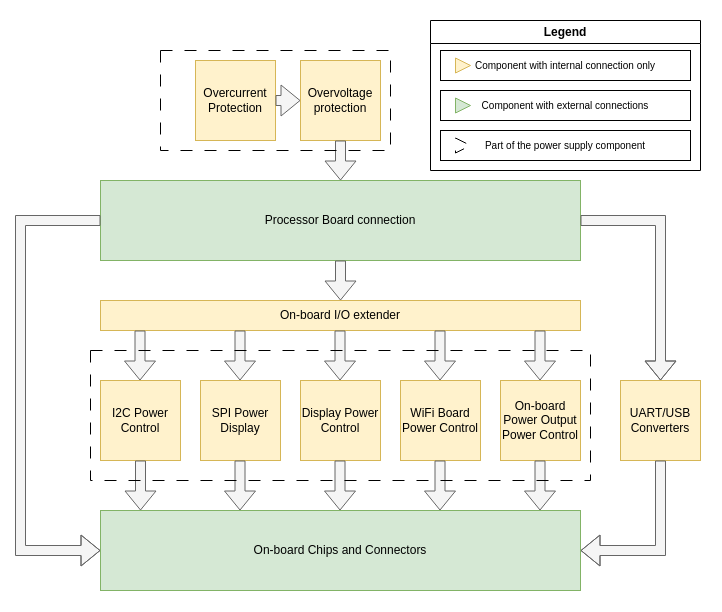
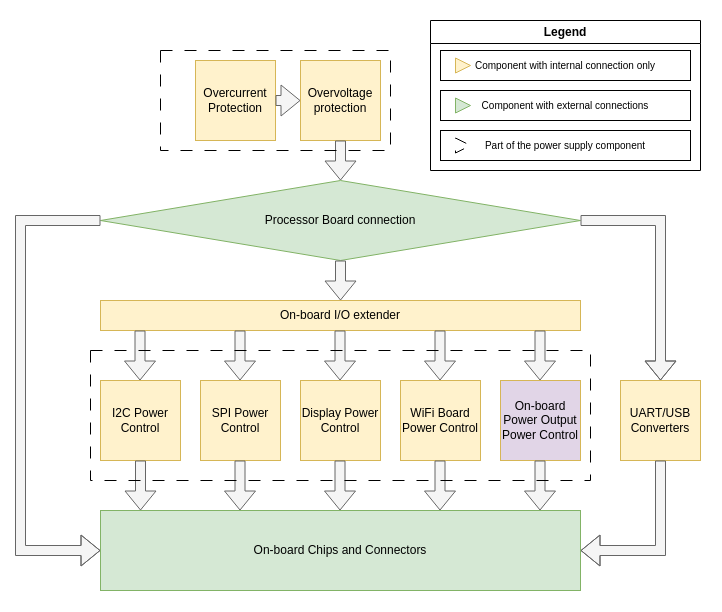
  <mxCell id="0" />
  <mxCell id="1" parent="0" />
- <mxCell id="2" value="Processor Board connection" style="rounded=0;whiteSpace=wrap;html=1;fillColor=#d5e8d4;strokeColor=#82b366;" vertex="1" parent="1"><mxGeometry x="100" y="180" width="480" height="80" as="geometry" /></mxCell>
+ <mxCell id="2" value="Processor Board connection" style="rhombus;whiteSpace=wrap;html=1;fillColor=#d5e8d4;strokeColor=#82b366;" vertex="1" parent="1"><mxGeometry x="100" y="180" width="480" height="80" as="geometry" /></mxCell>
  <mxCell id="3" value="Overcurrent Protection" style="whiteSpace=wrap;html=1;aspect=fixed;fillColor=#fff2cc;strokeColor=#d6b656;" vertex="1" parent="1"><mxGeometry x="195" y="60" width="80" height="80" as="geometry" /></mxCell>
  <mxCell id="4" value="Overvoltage protection" style="whiteSpace=wrap;html=1;aspect=fixed;fillColor=#fff2cc;strokeColor=#d6b656;" vertex="1" parent="1"><mxGeometry x="300" y="60" width="80" height="80" as="geometry" /></mxCell>
  <mxCell id="5" value="" style="shape=flexArrow;endArrow=classic;html=1;rounded=0;exitX=1;exitY=0.5;exitDx=0;exitDy=0;entryX=0;entryY=0.5;entryDx=0;entryDy=0;fillColor=#f5f5f5;strokeColor=#666666;" edge="1" parent="1" source="3" target="4"><mxGeometry width="50" height="50" relative="1" as="geometry"><mxPoint x="-70" y="180" as="sourcePoint" /><mxPoint x="-20" y="130" as="targetPoint" /></mxGeometry></mxCell>
  <mxCell id="6" value="" style="shape=flexArrow;endArrow=classic;html=1;rounded=0;exitX=0.5;exitY=1;exitDx=0;exitDy=0;entryX=0.5;entryY=0;entryDx=0;entryDy=0;fillColor=#f5f5f5;strokeColor=#666666;" edge="1" parent="1" source="4" target="2"><mxGeometry width="50" height="50" relative="1" as="geometry"><mxPoint x="60" y="230" as="sourcePoint" /><mxPoint x="110" y="180" as="targetPoint" /></mxGeometry></mxCell>
  <mxCell id="7" value="On-board I/O extender" style="rounded=0;whiteSpace=wrap;html=1;fillColor=#fff2cc;strokeColor=#d6b656;" vertex="1" parent="1"><mxGeometry x="100" y="300" width="480" height="30" as="geometry" /></mxCell>
  <mxCell id="8" value="I2C Power Control" style="whiteSpace=wrap;html=1;aspect=fixed;fillColor=#fff2cc;strokeColor=#d6b656;" vertex="1" parent="1"><mxGeometry x="100" y="380" width="80" height="80" as="geometry" /></mxCell>
- <mxCell id="9" value="SPI Power Display" style="whiteSpace=wrap;html=1;aspect=fixed;fillColor=#fff2cc;strokeColor=#d6b656;" vertex="1" parent="1"><mxGeometry x="200" y="380" width="80" height="80" as="geometry" /></mxCell>
+ <mxCell id="9" value="SPI Power Control" style="whiteSpace=wrap;html=1;aspect=fixed;fillColor=#fff2cc;strokeColor=#d6b656;" vertex="1" parent="1"><mxGeometry x="200" y="380" width="80" height="80" as="geometry" /></mxCell>
  <mxCell id="10" value="Display Power Control" style="whiteSpace=wrap;html=1;aspect=fixed;fillColor=#fff2cc;strokeColor=#d6b656;" vertex="1" parent="1"><mxGeometry x="300" y="380" width="80" height="80" as="geometry" /></mxCell>
  <mxCell id="11" value="WiFi Board Power Control" style="whiteSpace=wrap;html=1;aspect=fixed;fillColor=#fff2cc;strokeColor=#d6b656;" vertex="1" parent="1"><mxGeometry x="400" y="380" width="80" height="80" as="geometry" /></mxCell>
- <mxCell id="12" value="On-board Power Output Power Control" style="whiteSpace=wrap;html=1;aspect=fixed;fillColor=#fff2cc;strokeColor=#d6b656;" vertex="1" parent="1"><mxGeometry x="500" y="380" width="80" height="80" as="geometry" /></mxCell>
+ <mxCell id="12" value="On-board Power Output Power Control" style="whiteSpace=wrap;html=1;aspect=fixed;fillColor=#e1d5e7;strokeColor=#d6b656;" vertex="1" parent="1"><mxGeometry x="500" y="380" width="80" height="80" as="geometry" /></mxCell>
  <mxCell id="13" value="" style="shape=flexArrow;endArrow=classic;html=1;rounded=0;fillColor=#f5f5f5;strokeColor=#666666;" edge="1" parent="1"><mxGeometry width="50" height="50" relative="1" as="geometry"><mxPoint x="439.5" y="330" as="sourcePoint" /><mxPoint x="439.5" y="380" as="targetPoint" /></mxGeometry></mxCell>
  <mxCell id="14" value="" style="shape=flexArrow;endArrow=classic;html=1;rounded=0;fillColor=#f5f5f5;strokeColor=#666666;" edge="1" parent="1"><mxGeometry width="50" height="50" relative="1" as="geometry"><mxPoint x="239.5" y="330" as="sourcePoint" /><mxPoint x="239.5" y="380" as="targetPoint" /></mxGeometry></mxCell>
  <mxCell id="15" value="" style="shape=flexArrow;endArrow=classic;html=1;rounded=0;fillColor=#f5f5f5;strokeColor=#666666;" edge="1" parent="1"><mxGeometry width="50" height="50" relative="1" as="geometry"><mxPoint x="339.5" y="330" as="sourcePoint" /><mxPoint x="339.5" y="380" as="targetPoint" /></mxGeometry></mxCell>
  <mxCell id="16" value="" style="shape=flexArrow;endArrow=classic;html=1;rounded=0;fillColor=#f5f5f5;strokeColor=#666666;" edge="1" parent="1"><mxGeometry width="50" height="50" relative="1" as="geometry"><mxPoint x="539.5" y="330" as="sourcePoint" /><mxPoint x="539.5" y="380" as="targetPoint" /></mxGeometry></mxCell>
  <mxCell id="17" value="" style="shape=flexArrow;endArrow=classic;html=1;rounded=0;fillColor=#f5f5f5;strokeColor=#666666;" edge="1" parent="1"><mxGeometry width="50" height="50" relative="1" as="geometry"><mxPoint x="139.5" y="330" as="sourcePoint" /><mxPoint x="139.5" y="380" as="targetPoint" /></mxGeometry></mxCell>
  <mxCell id="18" value="" style="shape=flexArrow;endArrow=classic;html=1;rounded=0;entryX=0.5;entryY=0;entryDx=0;entryDy=0;fillColor=#f5f5f5;strokeColor=#666666;" edge="1" parent="1" source="2" target="7"><mxGeometry width="50" height="50" relative="1" as="geometry"><mxPoint x="340" y="260" as="sourcePoint" /><mxPoint x="339.5" y="300" as="targetPoint" /></mxGeometry></mxCell>
  <mxCell id="19" value="UART/USB Converters" style="whiteSpace=wrap;html=1;aspect=fixed;fillColor=#fff2cc;strokeColor=#d6b656;" vertex="1" parent="1"><mxGeometry x="620" y="380" width="80" height="80" as="geometry" /></mxCell>
  <mxCell id="20" value="" style="shape=flexArrow;endArrow=classic;html=1;rounded=0;entryX=0.5;entryY=0;entryDx=0;entryDy=0;exitX=1;exitY=0.5;exitDx=0;exitDy=0;fillColor=#f5f5f5;strokeColor=#666666;" edge="1" parent="1" source="2" target="19"><mxGeometry width="50" height="50" relative="1" as="geometry"><mxPoint x="620" y="220" as="sourcePoint" /><mxPoint x="670" y="170" as="targetPoint" /><Array as="points"><mxPoint x="660" y="220" /></Array></mxGeometry></mxCell>
  <mxCell id="21" value="On-board Chips and Connectors" style="rounded=0;whiteSpace=wrap;html=1;fillColor=#d5e8d4;strokeColor=#82b366;" vertex="1" parent="1"><mxGeometry x="100" y="510" width="480" height="80" as="geometry" /></mxCell>
  <mxCell id="22" value="" style="shape=flexArrow;endArrow=classic;html=1;rounded=0;fillColor=#f5f5f5;strokeColor=#666666;" edge="1" parent="1"><mxGeometry width="50" height="50" relative="1" as="geometry"><mxPoint x="140" y="460" as="sourcePoint" /><mxPoint x="140" y="510" as="targetPoint" /></mxGeometry></mxCell>
  <mxCell id="23" value="" style="shape=flexArrow;endArrow=classic;html=1;rounded=0;fillColor=#f5f5f5;strokeColor=#666666;" edge="1" parent="1"><mxGeometry width="50" height="50" relative="1" as="geometry"><mxPoint x="239.5" y="460" as="sourcePoint" /><mxPoint x="239.5" y="510" as="targetPoint" /></mxGeometry></mxCell>
  <mxCell id="24" value="" style="shape=flexArrow;endArrow=classic;html=1;rounded=0;fillColor=#f5f5f5;strokeColor=#666666;" edge="1" parent="1"><mxGeometry width="50" height="50" relative="1" as="geometry"><mxPoint x="339.5" y="460" as="sourcePoint" /><mxPoint x="339.5" y="510" as="targetPoint" /></mxGeometry></mxCell>
  <mxCell id="25" value="" style="shape=flexArrow;endArrow=classic;html=1;rounded=0;fillColor=#f5f5f5;strokeColor=#666666;" edge="1" parent="1"><mxGeometry width="50" height="50" relative="1" as="geometry"><mxPoint x="439.5" y="460" as="sourcePoint" /><mxPoint x="439.5" y="510" as="targetPoint" /></mxGeometry></mxCell>
  <mxCell id="26" value="" style="shape=flexArrow;endArrow=classic;html=1;rounded=0;fillColor=#f5f5f5;strokeColor=#666666;" edge="1" parent="1"><mxGeometry width="50" height="50" relative="1" as="geometry"><mxPoint x="539.5" y="460" as="sourcePoint" /><mxPoint x="539.5" y="510" as="targetPoint" /></mxGeometry></mxCell>
  <mxCell id="27" value="" style="shape=flexArrow;endArrow=classic;html=1;rounded=0;entryX=0;entryY=0.5;entryDx=0;entryDy=0;exitX=0;exitY=0.5;exitDx=0;exitDy=0;fillColor=#f5f5f5;strokeColor=#666666;" edge="1" parent="1" source="2" target="21"><mxGeometry width="50" height="50" relative="1" as="geometry"><mxPoint x="50" y="210" as="sourcePoint" /><mxPoint x="50" y="540" as="targetPoint" /><Array as="points"><mxPoint x="20" y="220" /><mxPoint x="20" y="550" /></Array></mxGeometry></mxCell>
  <mxCell id="28" value="Legend" style="swimlane;whiteSpace=wrap;html=1;" vertex="1" parent="1"><mxGeometry x="430" y="20" width="270" height="150" as="geometry"><mxRectangle x="1010" y="70" width="80" height="30" as="alternateBounds" /></mxGeometry></mxCell>
  <mxCell id="29" value="Component with internal&amp;nbsp;connection only" style="html=1;whiteSpace=wrap;container=1;recursiveResize=0;collapsible=0;fontSize=10;" vertex="1" parent="28"><mxGeometry x="10" y="30" width="250" height="30" as="geometry" /></mxCell>
  <mxCell id="30" value="" style="triangle;html=1;whiteSpace=wrap;fillColor=#fff2cc;strokeColor=#d6b656;" vertex="1" parent="29"><mxGeometry x="15" y="7.5" width="15" height="15" as="geometry" /></mxCell>
  <mxCell id="31" value="Component with external connections" style="html=1;whiteSpace=wrap;container=1;recursiveResize=0;collapsible=0;fontSize=10;" vertex="1" parent="28"><mxGeometry x="10" y="70" width="250" height="30" as="geometry" /></mxCell>
  <mxCell id="32" value="" style="triangle;html=1;whiteSpace=wrap;fillColor=#d5e8d4;strokeColor=#82b366;" vertex="1" parent="31"><mxGeometry x="15" y="7.5" width="15" height="15" as="geometry" /></mxCell>
  <mxCell id="33" value="Part of the power supply component" style="html=1;whiteSpace=wrap;container=1;recursiveResize=0;collapsible=0;fontSize=10;" vertex="1" parent="28"><mxGeometry x="10" y="110" width="250" height="30" as="geometry" /></mxCell>
  <mxCell id="34" value="" style="triangle;html=1;whiteSpace=wrap;fillColor=none;dashed=1;dashPattern=12 12;" vertex="1" parent="33"><mxGeometry x="15" y="7.5" width="15" height="15" as="geometry" /></mxCell>
  <mxCell id="35" value="" style="rounded=0;whiteSpace=wrap;html=1;labelBackgroundColor=none;fontColor=default;fillColor=none;dashed=1;dashPattern=12 12;" vertex="1" parent="1"><mxGeometry x="90" y="350" width="500" height="130" as="geometry" /></mxCell>
  <mxCell id="36" value="" style="rounded=0;whiteSpace=wrap;html=1;labelBackgroundColor=none;fontColor=default;fillColor=none;dashed=1;dashPattern=12 12;" vertex="1" parent="1"><mxGeometry x="160" y="50" width="230" height="100" as="geometry" /></mxCell>
  <mxCell id="37" value="" style="shape=flexArrow;endArrow=classic;html=1;rounded=0;exitX=0.5;exitY=1;exitDx=0;exitDy=0;entryX=1;entryY=0.5;entryDx=0;entryDy=0;fillColor=#f5f5f5;strokeColor=#666666;" edge="1" parent="1" source="19" target="21"><mxGeometry width="50" height="50" relative="1" as="geometry"><mxPoint x="730" y="530" as="sourcePoint" /><mxPoint x="780" y="480" as="targetPoint" /><Array as="points"><mxPoint x="660" y="550" /></Array></mxGeometry></mxCell>
